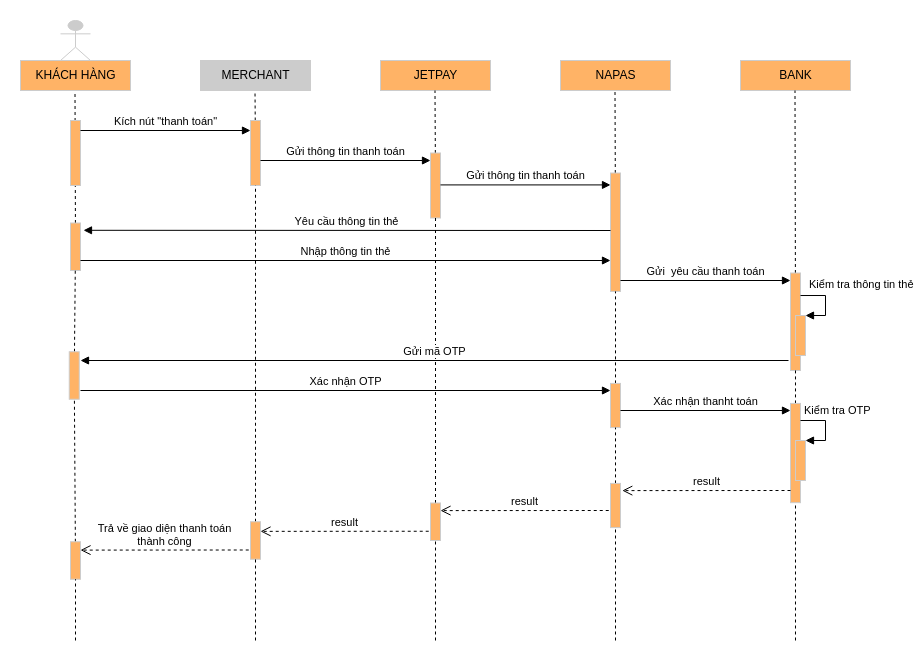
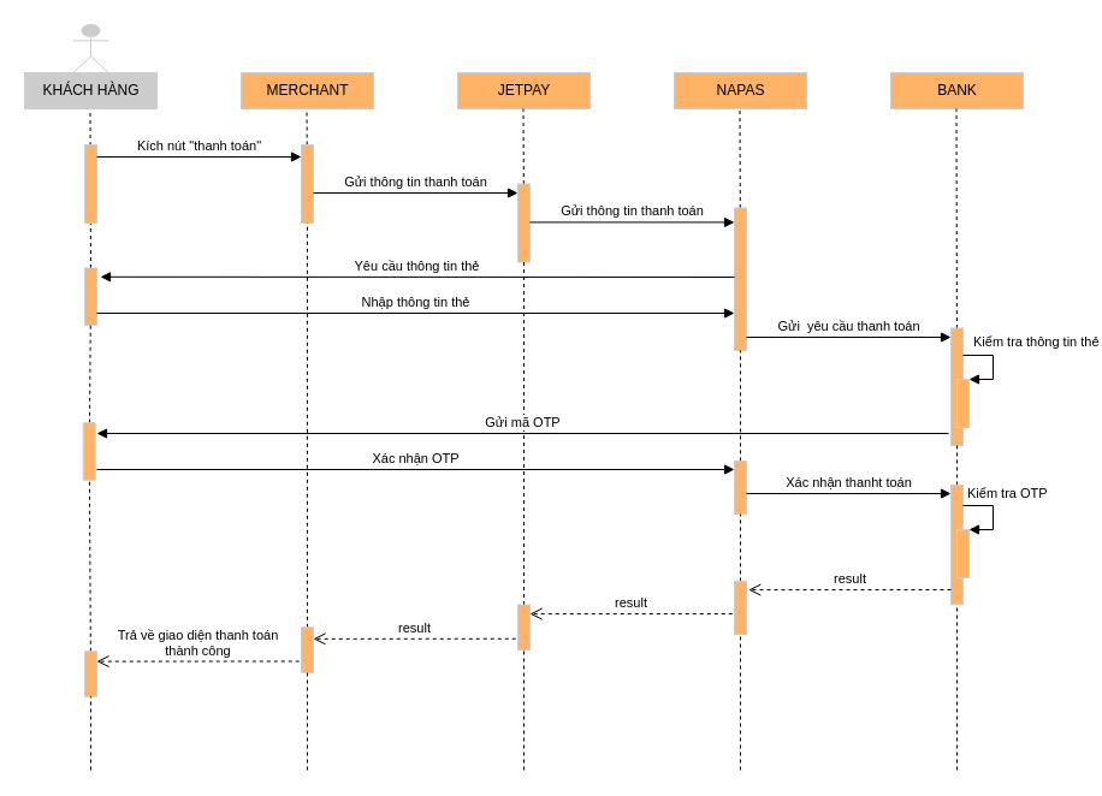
  <mxCell id="0" />
  <mxCell id="1" parent="0" />
- <mxCell id="2" value="MERCHANT" style="html=1;strokeColor=#CCCCCC;fillColor=#CCCCCC;" vertex="1" parent="1"><mxGeometry x="200" y="60" width="110" height="30" as="geometry" /></mxCell>
+ <mxCell id="2" value="MERCHANT" style="html=1;strokeColor=#CCCCCC;fillColor=#ffb366;" vertex="1" parent="1"><mxGeometry x="200" y="60" width="110" height="30" as="geometry" /></mxCell>
  <mxCell id="3" value="JETPAY" style="html=1;strokeColor=#CCCCCC;fillColor=#ffb366;" vertex="1" parent="1"><mxGeometry x="380" y="60" width="110" height="30" as="geometry" /></mxCell>
  <mxCell id="4" value="NAPAS" style="html=1;strokeColor=#CCCCCC;fillColor=#ffb366;" vertex="1" parent="1"><mxGeometry x="560" y="60" width="110" height="30" as="geometry" /></mxCell>
  <mxCell id="5" value="BANK" style="html=1;strokeColor=#CCCCCC;fillColor=#ffb366;" vertex="1" parent="1"><mxGeometry x="740" y="60" width="110" height="30" as="geometry" /></mxCell>
  <mxCell id="6" value="" style="endArrow=none;dashed=1;html=1;" edge="1" parent="1" source="24"><mxGeometry width="50" height="50" relative="1" as="geometry"><mxPoint x="74.5" y="770" as="sourcePoint" /><mxPoint x="74.5" y="90" as="targetPoint" /></mxGeometry></mxCell>
  <mxCell id="7" value="" style="endArrow=none;dashed=1;html=1;" edge="1" parent="1" source="14"><mxGeometry width="50" height="50" relative="1" as="geometry"><mxPoint x="254.5" y="770" as="sourcePoint" /><mxPoint x="254.5" y="90" as="targetPoint" /></mxGeometry></mxCell>
  <mxCell id="8" value="" style="endArrow=none;dashed=1;html=1;" edge="1" parent="1" source="18"><mxGeometry width="50" height="50" relative="1" as="geometry"><mxPoint x="434.5" y="770" as="sourcePoint" /><mxPoint x="434.5" y="90" as="targetPoint" /></mxGeometry></mxCell>
  <mxCell id="9" value="" style="endArrow=none;dashed=1;html=1;" edge="1" parent="1" source="20"><mxGeometry width="50" height="50" relative="1" as="geometry"><mxPoint x="614.5" y="770" as="sourcePoint" /><mxPoint x="614.5" y="90" as="targetPoint" /></mxGeometry></mxCell>
  <mxCell id="10" value="" style="endArrow=none;dashed=1;html=1;" edge="1" parent="1" source="28"><mxGeometry width="50" height="50" relative="1" as="geometry"><mxPoint x="794.5" y="770" as="sourcePoint" /><mxPoint x="794.5" y="90" as="targetPoint" /></mxGeometry></mxCell>
  <mxCell id="11" value="" style="shape=umlActor;verticalLabelPosition=bottom;verticalAlign=top;html=1;strokeColor=#CCCCCC;fillColor=#CCCCCC;" vertex="1" parent="1"><mxGeometry x="60" y="20" width="30" height="40" as="geometry" /></mxCell>
- <mxCell id="12" value="KHÁCH HÀNG" style="html=1;strokeColor=#CCCCCC;fillColor=#ffb366;" vertex="1" parent="1"><mxGeometry x="20" y="60" width="110" height="30" as="geometry" /></mxCell>
+ <mxCell id="12" value="KHÁCH HÀNG" style="html=1;strokeColor=#CCCCCC;fillColor=#CCCCCC;" vertex="1" parent="1"><mxGeometry x="20" y="60" width="110" height="30" as="geometry" /></mxCell>
  <mxCell id="13" value="" style="rounded=0;whiteSpace=wrap;html=1;strokeColor=#CCCCCC;rotation=90;fillColor=#FFB366;" vertex="1" parent="1"><mxGeometry x="42.5" y="147.5" width="65" height="10" as="geometry" /></mxCell>
  <mxCell id="14" value="" style="rounded=0;whiteSpace=wrap;html=1;strokeColor=#CCCCCC;rotation=90;fillColor=#FFB366;" vertex="1" parent="1"><mxGeometry x="222.5" y="147.5" width="65" height="10" as="geometry" /></mxCell>
  <mxCell id="15" value="" style="endArrow=none;dashed=1;html=1;" edge="1" parent="1" source="49" target="14"><mxGeometry width="50" height="50" relative="1" as="geometry"><mxPoint x="254.5" y="770" as="sourcePoint" /><mxPoint x="254.5" y="90" as="targetPoint" /></mxGeometry></mxCell>
  <mxCell id="16" value="Kích nút &quot;thanh toán&quot;" style="html=1;verticalAlign=bottom;endArrow=block;entryX=0.154;entryY=1;entryDx=0;entryDy=0;entryPerimeter=0;" edge="1" parent="1" target="14"><mxGeometry width="80" relative="1" as="geometry"><mxPoint x="80" y="130" as="sourcePoint" /><mxPoint x="240" y="130" as="targetPoint" /></mxGeometry></mxCell>
  <mxCell id="17" value="Gửi thông tin thanh toán" style="html=1;verticalAlign=bottom;endArrow=block;entryX=0.154;entryY=1;entryDx=0;entryDy=0;entryPerimeter=0;" edge="1" parent="1"><mxGeometry width="80" relative="1" as="geometry"><mxPoint x="260" y="160" as="sourcePoint" /><mxPoint x="430" y="160.01" as="targetPoint" /></mxGeometry></mxCell>
  <mxCell id="18" value="" style="rounded=0;whiteSpace=wrap;html=1;strokeColor=#CCCCCC;rotation=90;fillColor=#FFB366;" vertex="1" parent="1"><mxGeometry x="402.5" y="180" width="65" height="10" as="geometry" /></mxCell>
  <mxCell id="19" value="" style="endArrow=none;dashed=1;html=1;" edge="1" parent="1" source="47" target="18"><mxGeometry width="50" height="50" relative="1" as="geometry"><mxPoint x="434.5" y="770" as="sourcePoint" /><mxPoint x="434.5" y="90" as="targetPoint" /></mxGeometry></mxCell>
  <mxCell id="20" value="" style="rounded=0;whiteSpace=wrap;html=1;strokeColor=#CCCCCC;rotation=90;fillColor=#FFB366;" vertex="1" parent="1"><mxGeometry x="555.79" y="226.72" width="118.43" height="10" as="geometry" /></mxCell>
  <mxCell id="21" value="" style="endArrow=none;dashed=1;html=1;" edge="1" parent="1" source="35" target="20"><mxGeometry width="50" height="50" relative="1" as="geometry"><mxPoint x="614.5" y="770" as="sourcePoint" /><mxPoint x="614.5" y="90" as="targetPoint" /></mxGeometry></mxCell>
  <mxCell id="22" value="Gửi thông tin thanh toán" style="html=1;verticalAlign=bottom;endArrow=block;entryX=0.154;entryY=1;entryDx=0;entryDy=0;entryPerimeter=0;" edge="1" parent="1"><mxGeometry width="80" relative="1" as="geometry"><mxPoint x="440" y="184.41" as="sourcePoint" /><mxPoint x="610" y="184.42" as="targetPoint" /></mxGeometry></mxCell>
  <mxCell id="23" value="Yêu cầu thông tin thẻ" style="html=1;verticalAlign=bottom;endArrow=block;entryX=0.097;entryY=-0.3;entryDx=0;entryDy=0;entryPerimeter=0;" edge="1" parent="1"><mxGeometry width="80" relative="1" as="geometry"><mxPoint x="610" y="230" as="sourcePoint" /><mxPoint x="83" y="229.805" as="targetPoint" /></mxGeometry></mxCell>
  <mxCell id="24" value="" style="rounded=0;whiteSpace=wrap;html=1;strokeColor=#CCCCCC;rotation=90;fillColor=#FFB366;" vertex="1" parent="1"><mxGeometry x="51.25" y="241.25" width="47.5" height="10" as="geometry" /></mxCell>
  <mxCell id="25" value="" style="endArrow=none;dashed=1;html=1;" edge="1" parent="1" source="33" target="24"><mxGeometry width="50" height="50" relative="1" as="geometry"><mxPoint x="74.5" y="770" as="sourcePoint" /><mxPoint x="74.5" y="90" as="targetPoint" /></mxGeometry></mxCell>
  <mxCell id="26" value="Nhập thông tin thẻ" style="html=1;verticalAlign=bottom;endArrow=block;" edge="1" parent="1"><mxGeometry width="80" relative="1" as="geometry"><mxPoint x="80" y="260" as="sourcePoint" /><mxPoint x="610" y="260" as="targetPoint" /></mxGeometry></mxCell>
  <mxCell id="27" value="Gửi&amp;nbsp; yêu cầu thanh toán" style="html=1;verticalAlign=bottom;endArrow=block;entryX=0.154;entryY=1;entryDx=0;entryDy=0;entryPerimeter=0;" edge="1" parent="1"><mxGeometry width="80" relative="1" as="geometry"><mxPoint x="620" y="280" as="sourcePoint" /><mxPoint x="790" y="280.01" as="targetPoint" /></mxGeometry></mxCell>
  <mxCell id="28" value="" style="rounded=0;whiteSpace=wrap;html=1;strokeColor=#CCCCCC;rotation=90;fillColor=#FFB366;" vertex="1" parent="1"><mxGeometry x="746.25" y="316.25" width="97.5" height="10" as="geometry" /></mxCell>
  <mxCell id="29" value="" style="endArrow=none;dashed=1;html=1;" edge="1" parent="1" source="38" target="28"><mxGeometry width="50" height="50" relative="1" as="geometry"><mxPoint x="794.5" y="770" as="sourcePoint" /><mxPoint x="794.5" y="90" as="targetPoint" /></mxGeometry></mxCell>
  <mxCell id="30" value="" style="html=1;points=[];perimeter=orthogonalPerimeter;strokeColor=#CCCCCC;fillColor=#FFB366;" vertex="1" parent="1"><mxGeometry x="795" y="315.02" width="10" height="40" as="geometry" /></mxCell>
  <mxCell id="31" value="Kiểm tra thông tin thẻ" style="edgeStyle=orthogonalEdgeStyle;html=1;align=left;spacingLeft=2;endArrow=block;rounded=0;entryX=1;entryY=0;" edge="1" target="30" parent="1"><mxGeometry x="-0.846" y="11" relative="1" as="geometry"><mxPoint x="800" y="295.02" as="sourcePoint" /><Array as="points"><mxPoint x="825" y="295.02" /></Array><mxPoint as="offset" /></mxGeometry></mxCell>
  <mxCell id="32" value="Gửi mã OTP" style="html=1;verticalAlign=bottom;endArrow=block;" edge="1" parent="1"><mxGeometry width="80" relative="1" as="geometry"><mxPoint x="788" y="360" as="sourcePoint" /><mxPoint x="80" y="360" as="targetPoint" /></mxGeometry></mxCell>
  <mxCell id="33" value="" style="rounded=0;whiteSpace=wrap;html=1;strokeColor=#CCCCCC;rotation=90;fillColor=#FFB366;" vertex="1" parent="1"><mxGeometry y="370" width="47.5" height="10" as="geometry" x="50" /></mxCell>
  <mxCell id="34" value="" style="endArrow=none;dashed=1;html=1;" edge="1" parent="1" source="52" target="33"><mxGeometry width="50" height="50" relative="1" as="geometry"><mxPoint x="74.5" y="770" as="sourcePoint" /><mxPoint x="74.977" y="270" as="targetPoint" /></mxGeometry></mxCell>
  <mxCell id="35" value="" style="rounded=0;whiteSpace=wrap;html=1;strokeColor=#CCCCCC;rotation=90;fillColor=#FFB366;" vertex="1" parent="1"><mxGeometry x="592.9" y="400" width="44.21" height="10" as="geometry" /></mxCell>
  <mxCell id="36" value="" style="endArrow=none;dashed=1;html=1;" edge="1" parent="1" source="43" target="35"><mxGeometry width="50" height="50" relative="1" as="geometry"><mxPoint x="614.5" y="770" as="sourcePoint" /><mxPoint x="614.949" y="290.935" as="targetPoint" /></mxGeometry></mxCell>
  <mxCell id="37" value="Xác nhận OTP" style="html=1;verticalAlign=bottom;endArrow=block;" edge="1" parent="1"><mxGeometry width="80" relative="1" as="geometry"><mxPoint x="80" y="390" as="sourcePoint" /><mxPoint x="610" y="390" as="targetPoint" /></mxGeometry></mxCell>
  <mxCell id="38" value="" style="rounded=0;whiteSpace=wrap;html=1;strokeColor=#CCCCCC;rotation=90;fillColor=#FFB366;" vertex="1" parent="1"><mxGeometry x="745.35" y="447.55" width="99.28" height="10" as="geometry" /></mxCell>
  <mxCell id="39" value="" style="endArrow=none;dashed=1;html=1;" edge="1" parent="1" target="38"><mxGeometry width="50" height="50" relative="1" as="geometry"><mxPoint x="795" y="640" as="sourcePoint" /><mxPoint x="794.946" y="370" as="targetPoint" /></mxGeometry></mxCell>
  <mxCell id="40" value="Xác nhận thanht toán" style="html=1;verticalAlign=bottom;endArrow=block;entryX=0.154;entryY=1;entryDx=0;entryDy=0;entryPerimeter=0;" edge="1" parent="1"><mxGeometry width="80" relative="1" as="geometry"><mxPoint x="620" y="410" as="sourcePoint" /><mxPoint x="790" y="410.01" as="targetPoint" /></mxGeometry></mxCell>
  <mxCell id="41" value="" style="html=1;points=[];perimeter=orthogonalPerimeter;strokeColor=#CCCCCC;fillColor=#FFB366;" vertex="1" parent="1"><mxGeometry x="795" y="440" width="10" height="40" as="geometry" /></mxCell>
  <mxCell id="42" value="Kiểm tra OTP" style="edgeStyle=orthogonalEdgeStyle;html=1;align=left;spacingLeft=2;endArrow=block;rounded=0;entryX=1;entryY=0;" edge="1" target="41" parent="1"><mxGeometry x="-1" y="10" relative="1" as="geometry"><mxPoint x="800" y="420" as="sourcePoint" /><Array as="points"><mxPoint x="825" y="420" /></Array><mxPoint as="offset" /></mxGeometry></mxCell>
  <mxCell id="43" value="" style="rounded=0;whiteSpace=wrap;html=1;strokeColor=#CCCCCC;rotation=90;fillColor=#FFB366;" vertex="1" parent="1"><mxGeometry x="592.9" y="500" width="44.21" height="10" as="geometry" /></mxCell>
  <mxCell id="44" value="" style="endArrow=none;dashed=1;html=1;" edge="1" parent="1" target="43"><mxGeometry width="50" height="50" relative="1" as="geometry"><mxPoint x="615" y="640" as="sourcePoint" /><mxPoint x="614.974" y="427.105" as="targetPoint" /></mxGeometry></mxCell>
  <mxCell id="45" value="result" style="html=1;verticalAlign=bottom;endArrow=open;dashed=1;endSize=8;entryX=0.163;entryY=-0.176;entryDx=0;entryDy=0;entryPerimeter=0;" edge="1" parent="1" target="43"><mxGeometry relative="1" as="geometry"><mxPoint x="790" y="490" as="sourcePoint" /><mxPoint x="630" y="490" as="targetPoint" /></mxGeometry></mxCell>
  <mxCell id="46" value="result" style="html=1;verticalAlign=bottom;endArrow=open;dashed=1;endSize=8;entryX=0.163;entryY=-0.176;entryDx=0;entryDy=0;entryPerimeter=0;" edge="1" parent="1"><mxGeometry relative="1" as="geometry"><mxPoint x="608.24" y="510" as="sourcePoint" /><mxPoint x="440.005" y="510.101" as="targetPoint" /></mxGeometry></mxCell>
  <mxCell id="47" value="" style="rounded=0;whiteSpace=wrap;html=1;strokeColor=#CCCCCC;rotation=90;fillColor=#FFB366;" vertex="1" parent="1"><mxGeometry x="416.25" y="516.25" width="37.5" height="10" as="geometry" /></mxCell>
  <mxCell id="48" value="" style="endArrow=none;dashed=1;html=1;" edge="1" parent="1" target="47"><mxGeometry width="50" height="50" relative="1" as="geometry"><mxPoint x="435" y="640" as="sourcePoint" /><mxPoint x="434.972" y="217.5" as="targetPoint" /></mxGeometry></mxCell>
  <mxCell id="49" value="" style="rounded=0;whiteSpace=wrap;html=1;strokeColor=#CCCCCC;rotation=90;fillColor=#FFB366;" vertex="1" parent="1"><mxGeometry x="236.25" y="535" width="37.5" height="10" as="geometry" /></mxCell>
  <mxCell id="50" value="" style="endArrow=none;dashed=1;html=1;" edge="1" parent="1" target="49"><mxGeometry width="50" height="50" relative="1" as="geometry"><mxPoint x="255" y="640" as="sourcePoint" /><mxPoint x="254.974" y="185" as="targetPoint" /></mxGeometry></mxCell>
  <mxCell id="51" value="result" style="html=1;verticalAlign=bottom;endArrow=open;dashed=1;endSize=8;entryX=0.163;entryY=-0.176;entryDx=0;entryDy=0;entryPerimeter=0;" edge="1" parent="1"><mxGeometry relative="1" as="geometry"><mxPoint x="428.23" y="530.75" as="sourcePoint" /><mxPoint x="259.995" y="530.851" as="targetPoint" /></mxGeometry></mxCell>
  <mxCell id="52" value="" style="rounded=0;whiteSpace=wrap;html=1;strokeColor=#CCCCCC;rotation=90;fillColor=#FFB366;" vertex="1" parent="1"><mxGeometry x="56.25" y="555" width="37.5" height="10" as="geometry" /></mxCell>
  <mxCell id="53" value="" style="endArrow=none;dashed=1;html=1;" edge="1" parent="1" target="52"><mxGeometry width="50" height="50" relative="1" as="geometry"><mxPoint x="75" y="640" as="sourcePoint" /><mxPoint x="73.795" y="398.75" as="targetPoint" /></mxGeometry></mxCell>
  <mxCell id="54" value="Trả về giao diện thanh toán &lt;br&gt;thành công" style="html=1;verticalAlign=bottom;endArrow=open;dashed=1;endSize=8;entryX=0.163;entryY=-0.176;entryDx=0;entryDy=0;entryPerimeter=0;" edge="1" parent="1"><mxGeometry relative="1" as="geometry"><mxPoint x="248.24" y="549.5" as="sourcePoint" /><mxPoint x="80.005" y="549.601" as="targetPoint" /></mxGeometry></mxCell>
